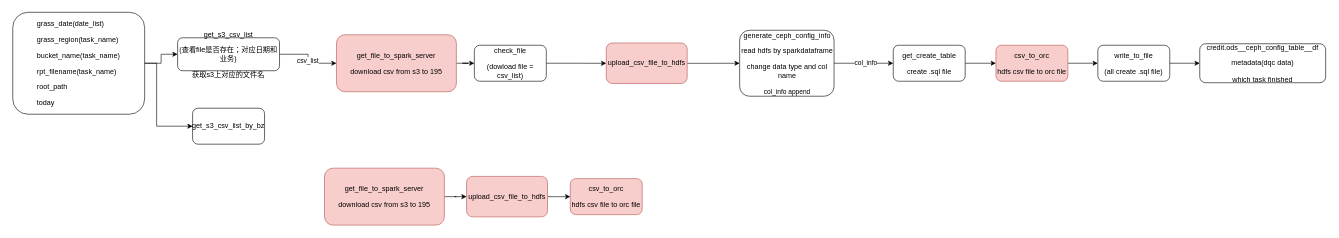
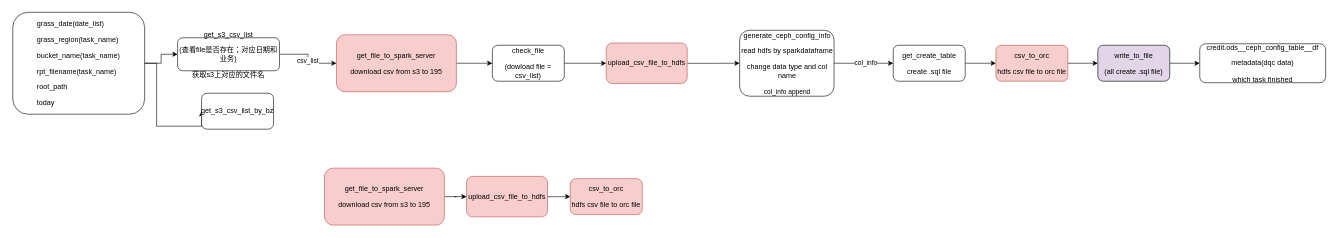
  <mxCell id="0" />
  <mxCell id="1" parent="0" />
  <mxCell id="2" value="" style="edgeStyle=orthogonalEdgeStyle;rounded=0;orthogonalLoop=1;jettySize=auto;html=1;" edge="1" parent="1" source="3" target="7"><mxGeometry relative="1" as="geometry" /></mxCell>
  <mxCell id="3" value="&lt;p style=&quot;text-align: left;&quot; data-pm-slice=&quot;1 1 []&quot;&gt;grass_date(date_list)&lt;/p&gt;&lt;p style=&quot;text-align: left;&quot;&gt;grass_region(task_name)&lt;/p&gt;&lt;p style=&quot;text-align: left;&quot;&gt;bucket_name(task_name)&lt;/p&gt;&lt;p style=&quot;text-align: left;&quot;&gt;rpt_filename(task_name)&lt;/p&gt;&lt;p style=&quot;text-align: left;&quot;&gt;root_path&lt;/p&gt;&lt;p style=&quot;text-align: left;&quot;&gt;today&lt;/p&gt;" style="rounded=1;whiteSpace=wrap;html=1;" vertex="1" parent="1"><mxGeometry x="20" y="20" width="220" height="170" as="geometry" /></mxCell>
  <mxCell id="4" value="" style="edgeStyle=orthogonalEdgeStyle;rounded=0;orthogonalLoop=1;jettySize=auto;html=1;" edge="1" parent="1" source="7" target="9"><mxGeometry relative="1" as="geometry" /></mxCell>
  <mxCell id="5" value="csv_list" style="edgeLabel;html=1;align=center;verticalAlign=middle;resizable=0;points=[];" vertex="1" connectable="0" parent="4"><mxGeometry x="0.046" y="-1" relative="1" as="geometry"><mxPoint as="offset" /></mxGeometry></mxCell>
  <mxCell id="6" value="" style="edgeStyle=orthogonalEdgeStyle;rounded=0;orthogonalLoop=1;jettySize=auto;html=1;exitX=1;exitY=0.5;exitDx=0;exitDy=0;entryX=0;entryY=0.5;entryDx=0;entryDy=0;" edge="1" parent="1" source="3" target="10"><mxGeometry relative="1" as="geometry"><Array as="points"><mxPoint x="260" y="105" /><mxPoint x="260" y="210" /></Array></mxGeometry></mxCell>
  <mxCell id="7" value="&lt;p data-pm-slice=&quot;1 1 []&quot;&gt;get_s3_csv_list&lt;/p&gt;&lt;p data-pm-slice=&quot;1 1 []&quot;&gt;(查看file是否存在；对应&lt;span style=&quot;background-color: initial;&quot;&gt;日期和业务&lt;/span&gt;&lt;span style=&quot;background-color: initial;&quot;&gt;)&lt;/span&gt;&lt;/p&gt;&lt;p data-pm-slice=&quot;1 1 []&quot;&gt;&lt;span style=&quot;background-color: initial;&quot;&gt;获取s3上对应的文件名&lt;/span&gt;&lt;/p&gt;" style="whiteSpace=wrap;html=1;rounded=1;" vertex="1" parent="1"><mxGeometry x="295" y="62.5" width="170" height="55" as="geometry" /></mxCell>
  <mxCell id="8" value="" style="edgeStyle=orthogonalEdgeStyle;rounded=0;orthogonalLoop=1;jettySize=auto;html=1;" edge="1" parent="1" source="9" target="12"><mxGeometry relative="1" as="geometry" /></mxCell>
  <mxCell id="9" value="&lt;p data-pm-slice=&quot;1 1 []&quot;&gt;get_file_to_spark_server&lt;/p&gt;&lt;p data-pm-slice=&quot;1 1 []&quot;&gt;download csv from s3 to 195&lt;/p&gt;" style="whiteSpace=wrap;html=1;rounded=1;fillColor=#f8cecc;strokeColor=#b85450;" vertex="1" parent="1"><mxGeometry x="560" y="57.5" width="200" height="95" as="geometry" /></mxCell>
- <mxCell id="10" value="&lt;p data-pm-slice=&quot;1 1 []&quot;&gt;get_s3_csv_list_by_bz&lt;/p&gt;" style="whiteSpace=wrap;html=1;rounded=1;" vertex="1" parent="1"><mxGeometry x="320" y="180" width="120" height="60" as="geometry" /></mxCell>
+ <mxCell id="10" value="&lt;p data-pm-slice=&quot;1 1 []&quot;&gt;get_s3_csv_list_by_bz&lt;/p&gt;" style="whiteSpace=wrap;html=1;rounded=1;" vertex="1" parent="1"><mxGeometry x="335" y="155" width="120" height="60" as="geometry" /></mxCell>
  <mxCell id="11" value="" style="edgeStyle=orthogonalEdgeStyle;rounded=0;orthogonalLoop=1;jettySize=auto;html=1;" edge="1" parent="1" source="12" target="14"><mxGeometry relative="1" as="geometry" /></mxCell>
- <mxCell id="12" value="&lt;p data-pm-slice=&quot;1 1 []&quot;&gt;check_file&lt;/p&gt;&lt;p data-pm-slice=&quot;1 1 []&quot;&gt;(dowload file = csv_list)&lt;/p&gt;" style="whiteSpace=wrap;html=1;rounded=1;" vertex="1" parent="1"><mxGeometry x="790" y="75" width="120" height="60" as="geometry" /></mxCell>
+ <mxCell id="12" value="&lt;p data-pm-slice=&quot;1 1 []&quot;&gt;check_file&lt;/p&gt;&lt;p data-pm-slice=&quot;1 1 []&quot;&gt;(dowload file = csv_list)&lt;/p&gt;" style="whiteSpace=wrap;html=1;rounded=1;" vertex="1" parent="1"><mxGeometry x="820" y="75" width="120" height="60" as="geometry" /></mxCell>
  <mxCell id="13" value="" style="edgeStyle=orthogonalEdgeStyle;rounded=0;orthogonalLoop=1;jettySize=auto;html=1;" edge="1" parent="1" source="14" target="17"><mxGeometry relative="1" as="geometry" /></mxCell>
  <mxCell id="14" value="&lt;p data-pm-slice=&quot;1 1 []&quot;&gt;upload_csv_file_to_hdfs&lt;/p&gt;" style="whiteSpace=wrap;html=1;rounded=1;fillColor=#f8cecc;strokeColor=#b85450;" vertex="1" parent="1"><mxGeometry x="1010" y="71.25" width="135" height="67.5" as="geometry" /></mxCell>
  <mxCell id="15" value="" style="edgeStyle=orthogonalEdgeStyle;rounded=0;orthogonalLoop=1;jettySize=auto;html=1;" edge="1" parent="1" source="17" target="19"><mxGeometry relative="1" as="geometry" /></mxCell>
  <mxCell id="16" value="&lt;p data-pm-slice=&quot;1 1 []&quot;&gt;col_info&lt;/p&gt;" style="edgeLabel;html=1;align=center;verticalAlign=middle;resizable=0;points=[];" vertex="1" connectable="0" parent="15"><mxGeometry x="0.053" y="1" relative="1" as="geometry"><mxPoint as="offset" /></mxGeometry></mxCell>
  <mxCell id="17" value="&lt;p data-pm-slice=&quot;1 1 []&quot;&gt;generate_ceph_config_info&lt;/p&gt;&lt;p data-pm-slice=&quot;1 1 []&quot;&gt;read hdfs by sparkdataframe&lt;/p&gt;&lt;p data-pm-slice=&quot;1 1 []&quot;&gt;change data type and col name&lt;/p&gt;&lt;p data-pm-slice=&quot;1 1 []&quot;&gt;&lt;span style=&quot;font-size: 11px; background-color: rgb(255, 255, 255);&quot;&gt;col_info append&lt;/span&gt;&lt;br&gt;&lt;/p&gt;" style="whiteSpace=wrap;html=1;rounded=1;" vertex="1" parent="1"><mxGeometry x="1232.5" y="50" width="157.5" height="110" as="geometry" /></mxCell>
  <mxCell id="18" value="" style="edgeStyle=orthogonalEdgeStyle;rounded=0;orthogonalLoop=1;jettySize=auto;html=1;" edge="1" parent="1" source="19" target="21"><mxGeometry relative="1" as="geometry" /></mxCell>
  <mxCell id="19" value="&lt;p data-pm-slice=&quot;1 1 []&quot;&gt;get_create_table&lt;/p&gt;&lt;p data-pm-slice=&quot;1 1 []&quot;&gt;create .sql file&lt;/p&gt;" style="whiteSpace=wrap;html=1;rounded=1;" vertex="1" parent="1"><mxGeometry x="1488.75" y="75" width="120" height="60" as="geometry" /></mxCell>
  <mxCell id="20" value="" style="edgeStyle=orthogonalEdgeStyle;rounded=0;orthogonalLoop=1;jettySize=auto;html=1;" edge="1" parent="1" source="21" target="23"><mxGeometry relative="1" as="geometry" /></mxCell>
  <mxCell id="21" value="&lt;p data-pm-slice=&quot;1 1 []&quot;&gt;csv_to_orc&lt;/p&gt;&lt;p data-pm-slice=&quot;1 1 []&quot;&gt;hdfs csv file to orc file&lt;/p&gt;" style="whiteSpace=wrap;html=1;rounded=1;fillColor=#f8cecc;strokeColor=#b85450;" vertex="1" parent="1"><mxGeometry x="1660" y="75" width="120" height="60" as="geometry" /></mxCell>
  <mxCell id="22" value="" style="edgeStyle=orthogonalEdgeStyle;rounded=0;orthogonalLoop=1;jettySize=auto;html=1;" edge="1" parent="1" source="23" target="24"><mxGeometry relative="1" as="geometry" /></mxCell>
- <mxCell id="23" value="&lt;p data-pm-slice=&quot;1 1 []&quot;&gt;write_to_file&lt;/p&gt;&lt;p data-pm-slice=&quot;1 1 []&quot;&gt;(all create .sql file)&lt;/p&gt;" style="whiteSpace=wrap;html=1;rounded=1;" vertex="1" parent="1"><mxGeometry x="1830" y="75" width="120" height="60" as="geometry" /></mxCell>
+ <mxCell id="23" value="&lt;p data-pm-slice=&quot;1 1 []&quot;&gt;write_to_file&lt;/p&gt;&lt;p data-pm-slice=&quot;1 1 []&quot;&gt;(all create .sql file)&lt;/p&gt;" style="whiteSpace=wrap;html=1;rounded=1;fillColor=#e1d5e7;" vertex="1" parent="1"><mxGeometry x="1830" y="75" width="120" height="60" as="geometry" /></mxCell>
  <mxCell id="24" value="&lt;p data-pm-slice=&quot;1 1 []&quot;&gt;credit.ods__ceph_config_table__df&lt;/p&gt;&lt;p data-pm-slice=&quot;1 1 []&quot;&gt;metadata(dqc data)&lt;/p&gt;&lt;p data-pm-slice=&quot;1 1 []&quot;&gt;which task finished&lt;/p&gt;" style="whiteSpace=wrap;html=1;rounded=1;" vertex="1" parent="1"><mxGeometry x="2000" y="72.5" width="210" height="65" as="geometry" /></mxCell>
  <mxCell id="25" style="edgeStyle=orthogonalEdgeStyle;rounded=0;orthogonalLoop=1;jettySize=auto;html=1;entryX=0;entryY=0.5;entryDx=0;entryDy=0;" edge="1" parent="1" source="26" target="28"><mxGeometry relative="1" as="geometry" /></mxCell>
  <mxCell id="26" value="&lt;p data-pm-slice=&quot;1 1 []&quot;&gt;get_file_to_spark_server&lt;/p&gt;&lt;p data-pm-slice=&quot;1 1 []&quot;&gt;download csv from s3 to 195&lt;/p&gt;" style="whiteSpace=wrap;html=1;rounded=1;fillColor=#f8cecc;strokeColor=#b85450;" vertex="1" parent="1"><mxGeometry x="540" y="280" width="200" height="95" as="geometry" /></mxCell>
  <mxCell id="27" style="edgeStyle=orthogonalEdgeStyle;rounded=0;orthogonalLoop=1;jettySize=auto;html=1;entryX=0;entryY=0.5;entryDx=0;entryDy=0;" edge="1" parent="1" source="28" target="29"><mxGeometry relative="1" as="geometry" /></mxCell>
  <mxCell id="28" value="&lt;p data-pm-slice=&quot;1 1 []&quot;&gt;upload_csv_file_to_hdfs&lt;/p&gt;" style="whiteSpace=wrap;html=1;rounded=1;fillColor=#f8cecc;strokeColor=#b85450;" vertex="1" parent="1"><mxGeometry x="777" y="293.75" width="135" height="67.5" as="geometry" /></mxCell>
  <mxCell id="29" value="&lt;p data-pm-slice=&quot;1 1 []&quot;&gt;csv_to_orc&lt;/p&gt;&lt;p data-pm-slice=&quot;1 1 []&quot;&gt;hdfs csv file to orc file&lt;/p&gt;" style="whiteSpace=wrap;html=1;rounded=1;fillColor=#f8cecc;strokeColor=#b85450;" vertex="1" parent="1"><mxGeometry x="950" y="297.5" width="120" height="60" as="geometry" /></mxCell>
